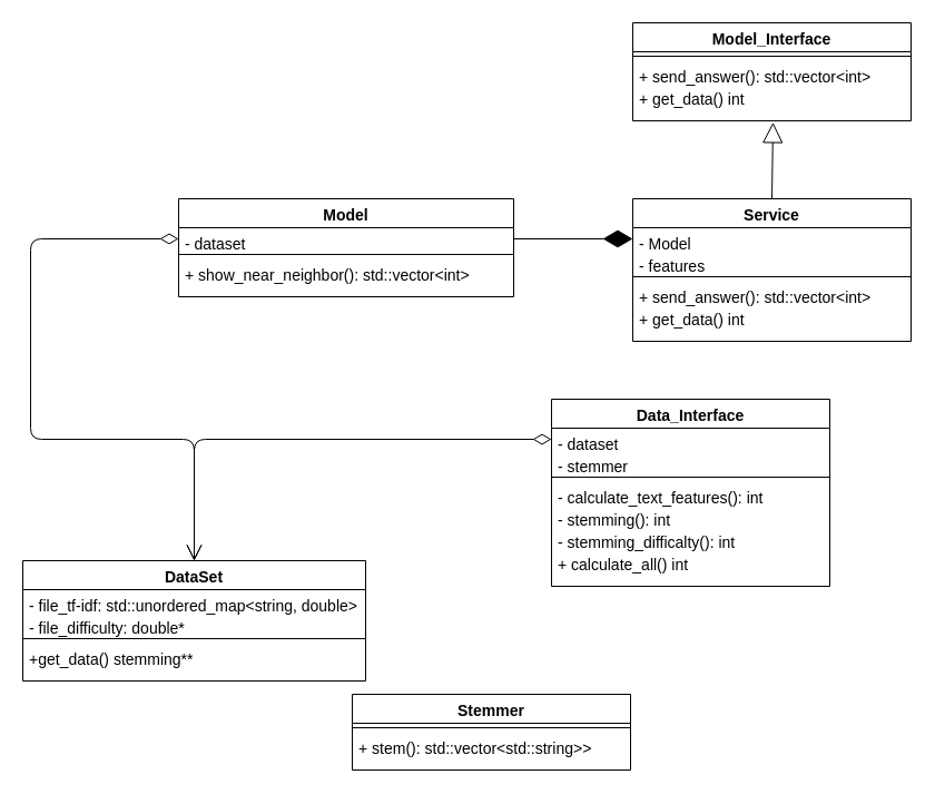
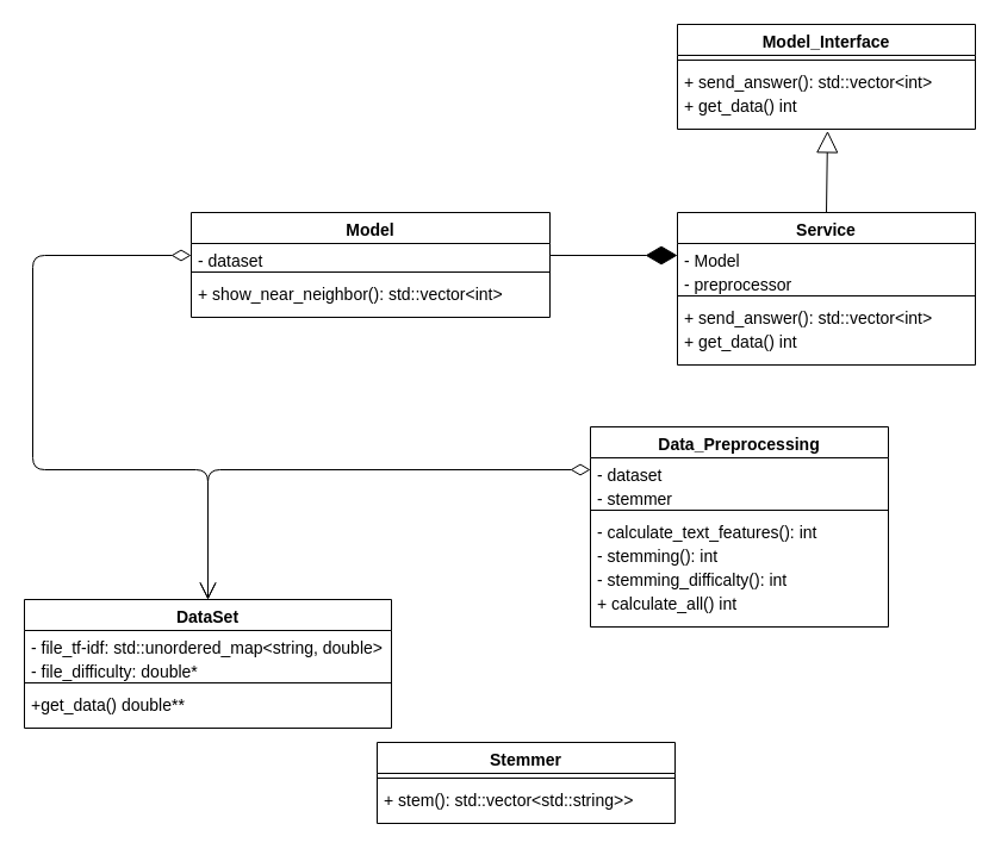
  <mxCell id="0" />
  <mxCell id="1" parent="0" />
  <mxCell id="2" value="Service" style="swimlane;fontStyle=1;align=center;verticalAlign=top;childLayout=stackLayout;horizontal=1;startSize=26;horizontalStack=0;resizeParent=1;resizeParentMax=0;resizeLast=0;collapsible=1;marginBottom=0;fontSize=14;" parent="1" vertex="1"><mxGeometry x="568" y="178" width="250" height="128" as="geometry" /></mxCell>
  <mxCell id="3" value="- Model" style="text;strokeColor=none;fillColor=none;align=left;verticalAlign=top;spacingLeft=4;spacingRight=4;overflow=hidden;rotatable=0;points=[[0,0.5],[1,0.5]];portConstraint=eastwest;fontSize=14;" parent="2" vertex="1"><mxGeometry y="26" width="250" height="20" as="geometry" /></mxCell>
- <mxCell id="4" value="- features" style="text;strokeColor=none;fillColor=none;align=left;verticalAlign=top;spacingLeft=4;spacingRight=4;overflow=hidden;rotatable=0;points=[[0,0.5],[1,0.5]];portConstraint=eastwest;fontSize=14;" parent="2" vertex="1"><mxGeometry y="46" width="250" height="20" as="geometry" /></mxCell>
+ <mxCell id="4" value="- preprocessor" style="text;strokeColor=none;fillColor=none;align=left;verticalAlign=top;spacingLeft=4;spacingRight=4;overflow=hidden;rotatable=0;points=[[0,0.5],[1,0.5]];portConstraint=eastwest;fontSize=14;" parent="2" vertex="1"><mxGeometry y="46" width="250" height="20" as="geometry" /></mxCell>
  <mxCell id="5" value="" style="line;strokeWidth=1;fillColor=none;align=left;verticalAlign=middle;spacingTop=-1;spacingLeft=3;spacingRight=3;rotatable=0;labelPosition=right;points=[];portConstraint=eastwest;fontSize=14;" parent="2" vertex="1"><mxGeometry y="66" width="250" height="8" as="geometry" /></mxCell>
  <mxCell id="6" value="+ send_answer(): std::vector&lt;int&gt;" style="text;strokeColor=none;fillColor=none;align=left;verticalAlign=top;spacingLeft=4;spacingRight=4;overflow=hidden;rotatable=0;points=[[0,0.5],[1,0.5]];portConstraint=eastwest;fontSize=14;" parent="2" vertex="1"><mxGeometry y="74" width="250" height="20" as="geometry" /></mxCell>
  <mxCell id="7" value="+ get_data() int" style="text;strokeColor=none;fillColor=none;align=left;verticalAlign=top;spacingLeft=4;spacingRight=4;overflow=hidden;rotatable=0;points=[[0,0.5],[1,0.5]];portConstraint=eastwest;fontSize=14;" parent="2" vertex="1"><mxGeometry y="94" width="250" height="20" as="geometry" /></mxCell>
  <mxCell id="8" value="" style="text;strokeColor=none;fillColor=none;align=left;verticalAlign=middle;spacingTop=-1;spacingLeft=4;spacingRight=4;rotatable=0;labelPosition=right;points=[];portConstraint=eastwest;fontSize=14;" parent="2" vertex="1"><mxGeometry y="114" width="250" height="14" as="geometry" /></mxCell>
  <mxCell id="9" value="Model_Interface" style="swimlane;fontStyle=1;align=center;verticalAlign=top;childLayout=stackLayout;horizontal=1;startSize=26;horizontalStack=0;resizeParent=1;resizeParentMax=0;resizeLast=0;collapsible=1;marginBottom=0;fontSize=14;" parent="1" vertex="1"><mxGeometry x="568" y="20" width="250" height="88" as="geometry" /></mxCell>
  <mxCell id="10" value="" style="line;strokeWidth=1;fillColor=none;align=left;verticalAlign=middle;spacingTop=-1;spacingLeft=3;spacingRight=3;rotatable=0;labelPosition=right;points=[];portConstraint=eastwest;fontSize=14;" parent="9" vertex="1"><mxGeometry y="26" width="250" height="8" as="geometry" /></mxCell>
  <mxCell id="11" value="+ send_answer(): std::vector&lt;int&gt;" style="text;strokeColor=none;fillColor=none;align=left;verticalAlign=top;spacingLeft=4;spacingRight=4;overflow=hidden;rotatable=0;points=[[0,0.5],[1,0.5]];portConstraint=eastwest;fontSize=14;" parent="9" vertex="1"><mxGeometry y="34" width="250" height="20" as="geometry" /></mxCell>
  <mxCell id="12" value="+ get_data() int" style="text;strokeColor=none;fillColor=none;align=left;verticalAlign=top;spacingLeft=4;spacingRight=4;overflow=hidden;rotatable=0;points=[[0,0.5],[1,0.5]];portConstraint=eastwest;fontSize=14;" parent="9" vertex="1"><mxGeometry y="54" width="250" height="20" as="geometry" /></mxCell>
  <mxCell id="13" value="" style="text;strokeColor=none;fillColor=none;align=left;verticalAlign=middle;spacingTop=-1;spacingLeft=4;spacingRight=4;rotatable=0;labelPosition=right;points=[];portConstraint=eastwest;fontSize=14;" parent="9" vertex="1"><mxGeometry y="74" width="250" height="14" as="geometry" /></mxCell>
  <mxCell id="14" value="Model" style="swimlane;fontStyle=1;align=center;verticalAlign=top;childLayout=stackLayout;horizontal=1;startSize=26;horizontalStack=0;resizeParent=1;resizeParentMax=0;resizeLast=0;collapsible=1;marginBottom=0;fontSize=14;" parent="1" vertex="1"><mxGeometry x="160" y="178" width="301" height="88" as="geometry" /></mxCell>
  <mxCell id="15" value="- dataset" style="text;strokeColor=none;fillColor=none;align=left;verticalAlign=top;spacingLeft=4;spacingRight=4;overflow=hidden;rotatable=0;points=[[0,0.5],[1,0.5]];portConstraint=eastwest;fontSize=14;" parent="14" vertex="1"><mxGeometry y="26" width="301" height="20" as="geometry" /></mxCell>
  <mxCell id="16" value="" style="line;strokeWidth=1;fillColor=none;align=left;verticalAlign=middle;spacingTop=-1;spacingLeft=3;spacingRight=3;rotatable=0;labelPosition=right;points=[];portConstraint=eastwest;fontSize=14;" parent="14" vertex="1"><mxGeometry y="46" width="301" height="8" as="geometry" /></mxCell>
  <mxCell id="17" value="+ show_near_neighbor(): std::vector&lt;int&gt;" style="text;strokeColor=none;fillColor=none;align=left;verticalAlign=top;spacingLeft=4;spacingRight=4;overflow=hidden;rotatable=0;points=[[0,0.5],[1,0.5]];portConstraint=eastwest;fontSize=14;" parent="14" vertex="1"><mxGeometry y="54" width="301" height="20" as="geometry" /></mxCell>
  <mxCell id="18" value="" style="text;strokeColor=none;fillColor=none;align=left;verticalAlign=middle;spacingTop=-1;spacingLeft=4;spacingRight=4;rotatable=0;labelPosition=right;points=[];portConstraint=eastwest;fontSize=14;" parent="14" vertex="1"><mxGeometry y="74" width="301" height="14" as="geometry" /></mxCell>
  <mxCell id="19" value="" style="endArrow=block;endSize=16;endFill=0;html=1;entryX=0.504;entryY=1.1;entryDx=0;entryDy=0;entryPerimeter=0;exitX=0.5;exitY=0;exitDx=0;exitDy=0;" parent="1" source="2" target="13" edge="1"><mxGeometry width="160" relative="1" as="geometry"><mxPoint x="274" y="340" as="sourcePoint" /><mxPoint x="434" y="340" as="targetPoint" /></mxGeometry></mxCell>
  <mxCell id="20" value="" style="endArrow=diamondThin;endFill=1;endSize=24;html=1;exitX=1;exitY=0.5;exitDx=0;exitDy=0;entryX=0;entryY=0.5;entryDx=0;entryDy=0;" parent="1" source="15" target="3" edge="1"><mxGeometry width="160" relative="1" as="geometry"><mxPoint x="363" y="308" as="sourcePoint" /><mxPoint x="523" y="308" as="targetPoint" /></mxGeometry></mxCell>
- <mxCell id="21" value="Data_Interface" style="swimlane;fontStyle=1;align=center;verticalAlign=top;childLayout=stackLayout;horizontal=1;startSize=26;horizontalStack=0;resizeParent=1;resizeParentMax=0;resizeLast=0;collapsible=1;marginBottom=0;fontSize=14;" parent="1" vertex="1"><mxGeometry x="495" y="358" width="250" height="168" as="geometry" /></mxCell>
+ <mxCell id="21" value="Data_Preprocessing" style="swimlane;fontStyle=1;align=center;verticalAlign=top;childLayout=stackLayout;horizontal=1;startSize=26;horizontalStack=0;resizeParent=1;resizeParentMax=0;resizeLast=0;collapsible=1;marginBottom=0;fontSize=14;" parent="1" vertex="1"><mxGeometry x="495" y="358" width="250" height="168" as="geometry" /></mxCell>
  <mxCell id="22" value="- dataset" style="text;strokeColor=none;fillColor=none;align=left;verticalAlign=top;spacingLeft=4;spacingRight=4;overflow=hidden;rotatable=0;points=[[0,0.5],[1,0.5]];portConstraint=eastwest;fontSize=14;" parent="21" vertex="1"><mxGeometry y="26" width="250" height="20" as="geometry" /></mxCell>
  <mxCell id="23" value="- stemmer" style="text;strokeColor=none;fillColor=none;align=left;verticalAlign=top;spacingLeft=4;spacingRight=4;overflow=hidden;rotatable=0;points=[[0,0.5],[1,0.5]];portConstraint=eastwest;fontSize=14;" parent="21" vertex="1"><mxGeometry y="46" width="250" height="20" as="geometry" /></mxCell>
  <mxCell id="24" value="" style="line;strokeWidth=1;fillColor=none;align=left;verticalAlign=middle;spacingTop=-1;spacingLeft=3;spacingRight=3;rotatable=0;labelPosition=right;points=[];portConstraint=eastwest;fontSize=14;" parent="21" vertex="1"><mxGeometry y="66" width="250" height="8" as="geometry" /></mxCell>
  <mxCell id="25" value="- calculate_text_features(): int&#10;" style="text;strokeColor=none;fillColor=none;align=left;verticalAlign=top;spacingLeft=4;spacingRight=4;overflow=hidden;rotatable=0;points=[[0,0.5],[1,0.5]];portConstraint=eastwest;fontSize=14;" vertex="1" parent="21"><mxGeometry y="74" width="250" height="20" as="geometry" /></mxCell>
  <mxCell id="26" value="- stemming(): int&#10;" style="text;strokeColor=none;fillColor=none;align=left;verticalAlign=top;spacingLeft=4;spacingRight=4;overflow=hidden;rotatable=0;points=[[0,0.5],[1,0.5]];portConstraint=eastwest;fontSize=14;" parent="21" vertex="1"><mxGeometry y="94" width="250" height="20" as="geometry" /></mxCell>
  <mxCell id="27" value="- stemming_difficalty(): int&#10;" style="text;strokeColor=none;fillColor=none;align=left;verticalAlign=top;spacingLeft=4;spacingRight=4;overflow=hidden;rotatable=0;points=[[0,0.5],[1,0.5]];portConstraint=eastwest;fontSize=14;" parent="21" vertex="1"><mxGeometry y="114" width="250" height="20" as="geometry" /></mxCell>
  <mxCell id="28" value="+ calculate_all() int" style="text;strokeColor=none;fillColor=none;align=left;verticalAlign=top;spacingLeft=4;spacingRight=4;overflow=hidden;rotatable=0;points=[[0,0.5],[1,0.5]];portConstraint=eastwest;fontSize=14;" parent="21" vertex="1"><mxGeometry y="134" width="250" height="20" as="geometry" /></mxCell>
  <mxCell id="29" value="" style="text;strokeColor=none;fillColor=none;align=left;verticalAlign=middle;spacingTop=-1;spacingLeft=4;spacingRight=4;rotatable=0;labelPosition=right;points=[];portConstraint=eastwest;fontSize=14;" parent="21" vertex="1"><mxGeometry y="154" width="250" height="14" as="geometry" /></mxCell>
  <mxCell id="30" value="Stemmer" style="swimlane;fontStyle=1;align=center;verticalAlign=top;childLayout=stackLayout;horizontal=1;startSize=26;horizontalStack=0;resizeParent=1;resizeParentMax=0;resizeLast=0;collapsible=1;marginBottom=0;fontSize=14;" parent="1" vertex="1"><mxGeometry x="316" y="623" width="250" height="68" as="geometry" /></mxCell>
  <mxCell id="31" value="" style="line;strokeWidth=1;fillColor=none;align=left;verticalAlign=middle;spacingTop=-1;spacingLeft=3;spacingRight=3;rotatable=0;labelPosition=right;points=[];portConstraint=eastwest;fontSize=14;" parent="30" vertex="1"><mxGeometry y="26" width="250" height="8" as="geometry" /></mxCell>
  <mxCell id="32" value="+ stem(): std::vector&lt;std::string&gt;&gt;&#10;" style="text;strokeColor=none;fillColor=none;align=left;verticalAlign=top;spacingLeft=4;spacingRight=4;overflow=hidden;rotatable=0;points=[[0,0.5],[1,0.5]];portConstraint=eastwest;fontSize=14;" parent="30" vertex="1"><mxGeometry y="34" width="250" height="20" as="geometry" /></mxCell>
  <mxCell id="33" value="" style="text;strokeColor=none;fillColor=none;align=left;verticalAlign=middle;spacingTop=-1;spacingLeft=4;spacingRight=4;rotatable=0;labelPosition=right;points=[];portConstraint=eastwest;fontSize=14;" parent="30" vertex="1"><mxGeometry y="54" width="250" height="14" as="geometry" /></mxCell>
  <mxCell id="34" value="DataSet" style="swimlane;fontStyle=1;align=center;verticalAlign=top;childLayout=stackLayout;horizontal=1;startSize=26;horizontalStack=0;resizeParent=1;resizeParentMax=0;resizeLast=0;collapsible=1;marginBottom=0;fontSize=14;" parent="1" vertex="1"><mxGeometry x="20" y="503" width="308" height="108" as="geometry" /></mxCell>
  <mxCell id="35" value="- file_tf-idf: std::unordered_map&lt;string, double&gt;&#10;" style="text;strokeColor=none;fillColor=none;align=left;verticalAlign=top;spacingLeft=4;spacingRight=4;overflow=hidden;rotatable=0;points=[[0,0.5],[1,0.5]];portConstraint=eastwest;fontSize=14;" parent="34" vertex="1"><mxGeometry y="26" width="308" height="20" as="geometry" /></mxCell>
  <mxCell id="36" value="- file_difficulty: double*&#10;" style="text;strokeColor=none;fillColor=none;align=left;verticalAlign=top;spacingLeft=4;spacingRight=4;overflow=hidden;rotatable=0;points=[[0,0.5],[1,0.5]];portConstraint=eastwest;fontSize=14;" parent="34" vertex="1"><mxGeometry y="46" width="308" height="20" as="geometry" /></mxCell>
  <mxCell id="37" value="" style="line;strokeWidth=1;fillColor=none;align=left;verticalAlign=middle;spacingTop=-1;spacingLeft=3;spacingRight=3;rotatable=0;labelPosition=right;points=[];portConstraint=eastwest;fontSize=14;" parent="34" vertex="1"><mxGeometry y="66" width="308" height="8" as="geometry" /></mxCell>
- <mxCell id="38" value="+get_data() stemming**" style="text;strokeColor=none;fillColor=none;align=left;verticalAlign=top;spacingLeft=4;spacingRight=4;overflow=hidden;rotatable=0;points=[[0,0.5],[1,0.5]];portConstraint=eastwest;fontSize=14;" parent="34" vertex="1"><mxGeometry y="74" width="308" height="20" as="geometry" /></mxCell>
+ <mxCell id="38" value="+get_data() double**" style="text;strokeColor=none;fillColor=none;align=left;verticalAlign=top;spacingLeft=4;spacingRight=4;overflow=hidden;rotatable=0;points=[[0,0.5],[1,0.5]];portConstraint=eastwest;fontSize=14;" parent="34" vertex="1"><mxGeometry y="74" width="308" height="20" as="geometry" /></mxCell>
  <mxCell id="39" value="" style="text;strokeColor=none;fillColor=none;align=left;verticalAlign=middle;spacingTop=-1;spacingLeft=4;spacingRight=4;rotatable=0;labelPosition=right;points=[];portConstraint=eastwest;fontSize=14;" parent="34" vertex="1"><mxGeometry y="94" width="308" height="14" as="geometry" /></mxCell>
  <mxCell id="40" value="" style="endArrow=open;html=1;endSize=12;startArrow=diamondThin;startSize=14;startFill=0;edgeStyle=orthogonalEdgeStyle;align=left;verticalAlign=bottom;entryX=0.5;entryY=0;entryDx=0;entryDy=0;exitX=0;exitY=0.5;exitDx=0;exitDy=0;" edge="1" parent="1" source="22" target="34"><mxGeometry x="-1" y="3" relative="1" as="geometry"><mxPoint x="109" y="327" as="sourcePoint" /><mxPoint x="413" y="223" as="targetPoint" /><Array as="points"><mxPoint x="174" y="394" /></Array></mxGeometry></mxCell>
  <mxCell id="41" value="" style="endArrow=open;html=1;endSize=12;startArrow=diamondThin;startSize=14;startFill=0;edgeStyle=orthogonalEdgeStyle;align=left;verticalAlign=bottom;entryX=0.5;entryY=0;entryDx=0;entryDy=0;exitX=0;exitY=0.5;exitDx=0;exitDy=0;" edge="1" parent="1" source="15" target="34"><mxGeometry x="-1" y="3" relative="1" as="geometry"><mxPoint x="47" y="307" as="sourcePoint" /><mxPoint x="351" y="203" as="targetPoint" /><Array as="points"><mxPoint x="27" y="214" /><mxPoint x="27" y="394" /><mxPoint x="174" y="394" /></Array></mxGeometry></mxCell>
